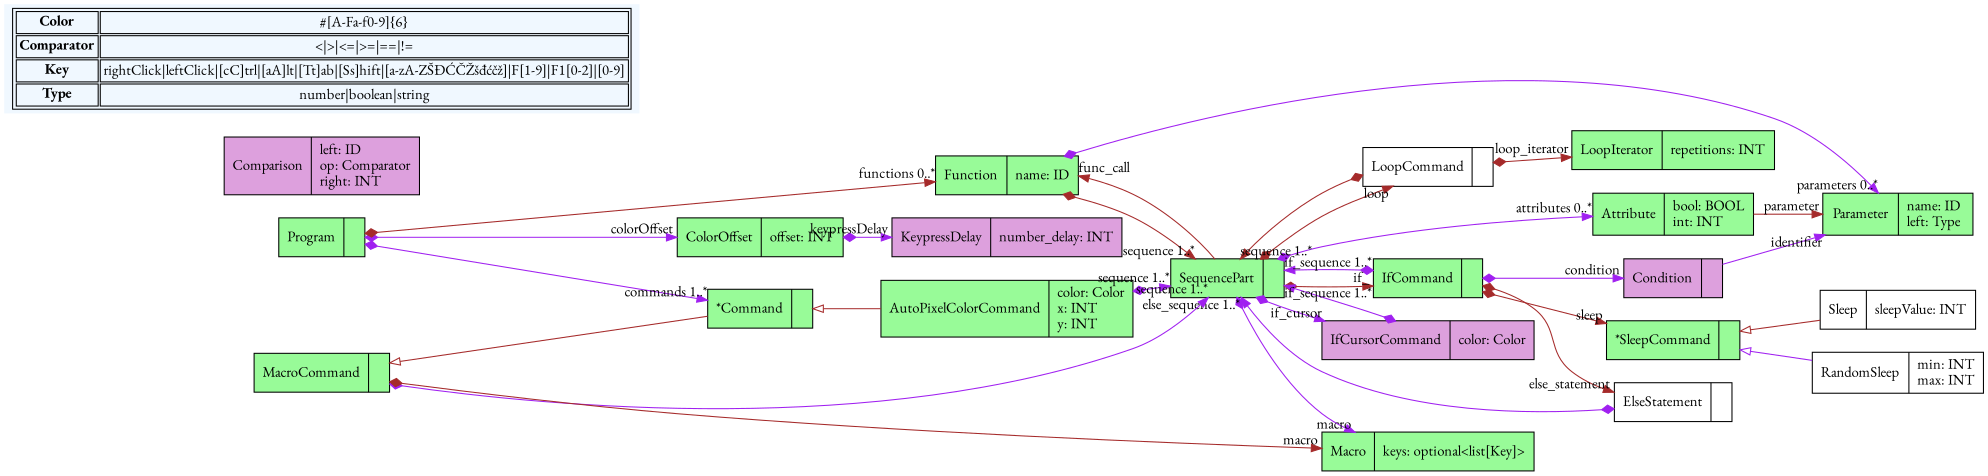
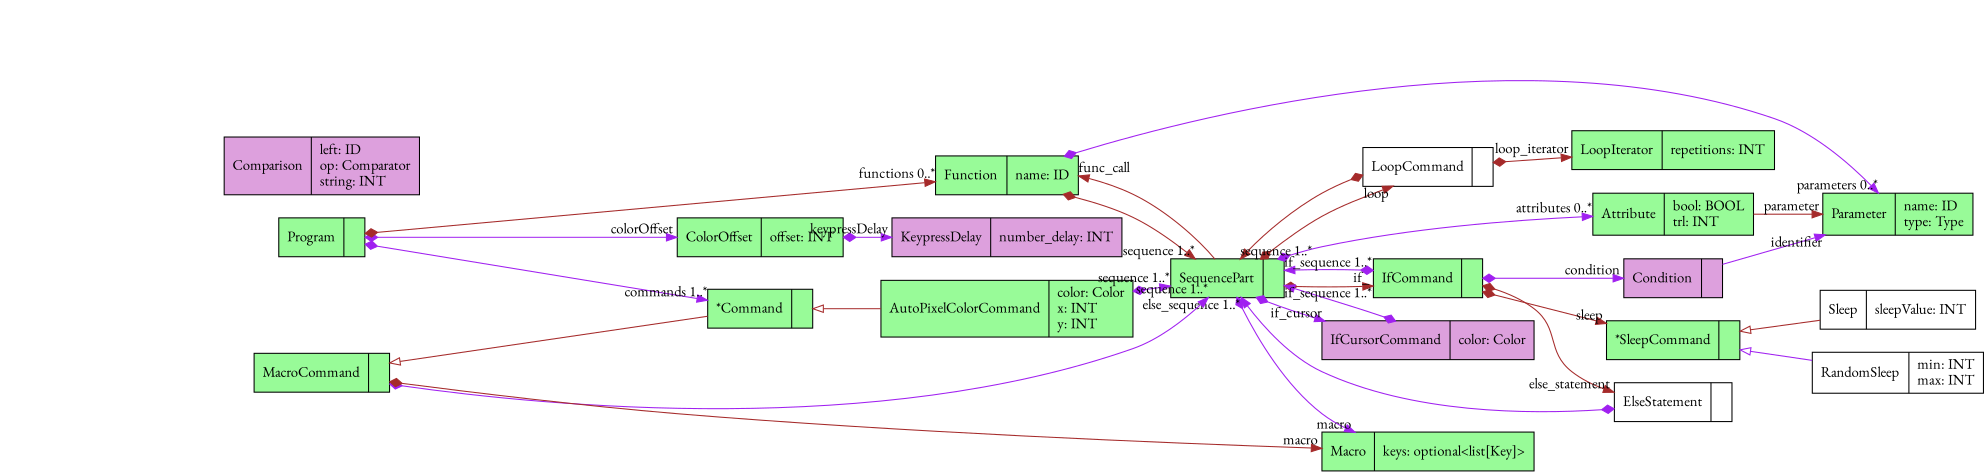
  digraph {
    fontname="EB Garamond"
    fontsize=8
    nodesep=0.3
    rankdir=LR
    node [fillcolor=palegreen fontname="EB Garamond" shape=record style=filled]
    edge [arrowtail=diamond color=purple dir=both fontname="EB Garamond"]
    n1 [label="{Program|}"]
    n2 [label="{ColorOffset|offset: INT\l}"]
    n3 [label="{Function|name: ID\l}"]
    n4 [label="{*Command|}"]
    n5 [fillcolor=plum label="{KeypressDelay|number_delay: INT\l}"]
-   n6 [label="{Parameter|name: ID\lleft: Type\l}"]
+   n6 [label="{Parameter|name: ID\ltype: Type\l}"]
    n7 [label="{SequencePart|}"]
    n8 [label="{AutoPixelColorCommand|color: Color\lx: INT\ly: INT\l}"]
    n9 [label="{Macro|keys: optional\<list[Key]\>\l}"]
    n10 [label="{IfCommand|}"]
    n11 [fillcolor=plum label="{IfCursorCommand|color: Color\l}"]
    n12 [fillcolor=white label="{LoopCommand|}"]
-   n13 [label="{Attribute|bool: BOOL\lint: INT\l}"]
-   n14 [fillcolor=plum label="{Comparison|left: ID\lop: Comparator\lright: INT\l}"]
+   n13 [label="{Attribute|bool: BOOL\ltrl: INT\l}"]
+   n14 [fillcolor=plum label="{Comparison|left: ID\lop: Comparator\lstring: INT\l}"]
    n15 [fillcolor=plum label="{Condition|}"]
    n16 [fillcolor=white label="{ElseStatement|}"]
    n17 [label="{*SleepCommand|}"]
    n18 [fillcolor=white label="{RandomSleep|min: INT\lmax: INT\l}"]
    n19 [fillcolor=white label="{Sleep|sleepValue: INT\l}"]
    n20 [label="{LoopIterator|repetitions: INT\l}"]
    n21 [label="{MacroCommand|}"]
-   n22 [fillcolor=aliceblue label=< <table> 	<tr> 		<td><b>Color</b></td><td>#[A-Fa-f0-9]{6}</td> 	</tr> 	<tr> 		<td><b>Comparator</b></td><td>&lt;|&gt;|&lt;=|&gt;=|==|!=</td> 	</tr> 	<tr> 		<td><b>Key</b></td><td>rightClick|leftClick|[cC]trl|[aA]lt|[Tt]ab|[Ss]hift|[a-zA-ZŠĐĆČŽšđćčž]|F[1-9]|F1[0-2]|[0-9]</td> 	</tr> 	<tr> 		<td><b>Type</b></td><td>number|boolean|string</td> 	</tr> </table> > shape=plaintext]
    n1 -> n2 [headlabel="colorOffset "]
    n1 -> n3 [color=brown headlabel="functions 0..*"]
    n1 -> n4 [headlabel="commands 1..*"]
    n2 -> n5 [headlabel="keypressDelay "]
    n3 -> n6 [headlabel="parameters 0..*"]
    n3 -> n7 [color=brown headlabel="sequence 1..*"]
    n4 -> n8 [arrowtail=empty color=brown dir=back]
    n7 -> n3 [arrowtail=empty color=brown dir=black headlabel="func_call "]
    n7 -> n9 [headlabel="macro "]
    n7 -> n10 [color=brown headlabel="if_ "]
    n7 -> n11 [headlabel="if_cursor "]
    n7 -> n12 [color=brown headlabel="loop "]
    n7 -> n13 [headlabel="attributes 0..*"]
    n8 -> n7 [headlabel="sequence 1..*"]
    n10 -> n7 [headlabel="if_sequence 1..*"]
    n10 -> n15 [headlabel="condition "]
    n10 -> n16 [color=brown headlabel="else_statement "]
    n10 -> n17 [color=brown headlabel="sleep "]
    n11 -> n7 [headlabel="if_sequence 1..*"]
    n12 -> n7 [color=brown headlabel="sequence 1..*"]
    n12 -> n20 [color=brown headlabel="loop_iterator "]
    n13 -> n6 [arrowtail=empty color=brown dir=black headlabel="parameter "]
    n15 -> n6 [arrowtail=empty dir=black headlabel="identifier "]
    n16 -> n7 [headlabel="else_sequence 1..*"]
    n17 -> n18 [arrowtail=empty dir=back]
    n17 -> n19 [arrowtail=empty color=brown dir=back]
    n21 -> n4 [arrowtail=empty color=brown dir=back]
    n21 -> n7 [headlabel="sequence 1..*"]
    n21 -> n9 [color=brown headlabel="macro "]
  }
